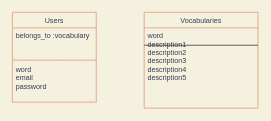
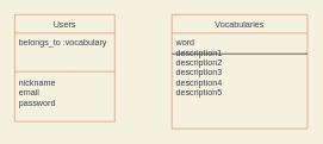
  <mxCell id="0" />
  <mxCell id="1" parent="0" />
  <mxCell id="2" value="Users" style="swimlane;fontStyle=0;childLayout=stackLayout;horizontal=1;startSize=26;fillColor=none;horizontalStack=0;resizeParent=1;resizeParentMax=0;resizeLast=0;collapsible=1;marginBottom=0;strokeColor=#E07A5F;fontColor=#393C56;" parent="1" vertex="1"><mxGeometry x="20" y="20" width="140" height="150" as="geometry" /></mxCell>
- <mxCell id="3" value="belongs_to :vocabulary&#10;&#10;&#10;&#10;word&#10;email&#10;password" style="text;strokeColor=none;fillColor=none;align=left;verticalAlign=top;spacingLeft=4;spacingRight=4;overflow=hidden;rotatable=0;points=[[0,0.5],[1,0.5]];portConstraint=eastwest;fontColor=#393C56;" parent="2" vertex="1"><mxGeometry y="26" width="140" height="124" as="geometry" /></mxCell>
+ <mxCell id="3" value="belongs_to :vocabulary&#10;&#10;&#10;&#10;nickname&#10;email&#10;password" style="text;strokeColor=none;fillColor=none;align=left;verticalAlign=top;spacingLeft=4;spacingRight=4;overflow=hidden;rotatable=0;points=[[0,0.5],[1,0.5]];portConstraint=eastwest;fontColor=#393C56;" parent="2" vertex="1"><mxGeometry y="26" width="140" height="124" as="geometry" /></mxCell>
  <mxCell id="4" style="edgeStyle=none;rounded=0;orthogonalLoop=1;jettySize=auto;html=1;entryX=0;entryY=0.435;entryDx=0;entryDy=0;endArrow=none;endFill=0;labelBackgroundColor=#F4F1DE;strokeColor=#E07A5F;fontColor=#393C56;entryPerimeter=0;" parent="2" target="3" edge="1"><mxGeometry relative="1" as="geometry"><mxPoint x="140" y="80" as="sourcePoint" /><Array as="points" /></mxGeometry></mxCell>
  <mxCell id="5" value="Vocabularies" style="swimlane;fontStyle=0;childLayout=stackLayout;horizontal=1;startSize=26;fillColor=none;horizontalStack=0;resizeParent=1;resizeParentMax=0;resizeLast=0;collapsible=1;marginBottom=0;strokeColor=#E07A5F;fontColor=#393C56;" parent="1" vertex="1"><mxGeometry x="240" y="20" width="190" height="160" as="geometry" /></mxCell>
  <mxCell id="6" value="" style="endArrow=none;html=1;strokeColor=#000000;strokeWidth=1;" edge="1" parent="5"><mxGeometry width="50" height="50" relative="1" as="geometry"><mxPoint y="55" as="sourcePoint" /><mxPoint x="190" y="55" as="targetPoint" /><Array as="points" /></mxGeometry></mxCell>
  <mxCell id="7" style="edgeStyle=orthogonalEdgeStyle;rounded=0;orthogonalLoop=1;jettySize=auto;html=1;exitX=1;exitY=0.5;exitDx=0;exitDy=0;startSize=1;endSize=1;strokeColor=#000000;strokeWidth=1;" edge="1" parent="5" source="8" target="8"><mxGeometry relative="1" as="geometry" /></mxCell>
  <mxCell id="8" value="word&#10;description1&#10;description2&#10;description3&#10;description4&#10;description5" style="text;strokeColor=none;fillColor=none;align=left;verticalAlign=top;spacingLeft=4;spacingRight=4;overflow=hidden;rotatable=0;points=[[0,0.5],[1,0.5]];portConstraint=eastwest;fontColor=#393C56;fontStyle=0" parent="5" vertex="1"><mxGeometry y="26" width="190" height="134" as="geometry" /></mxCell>
